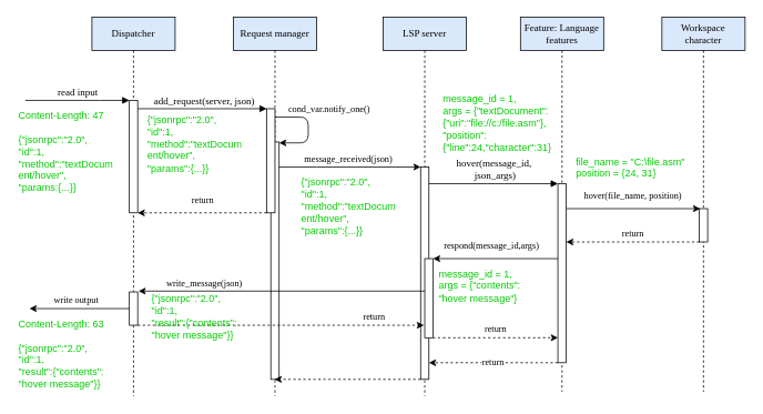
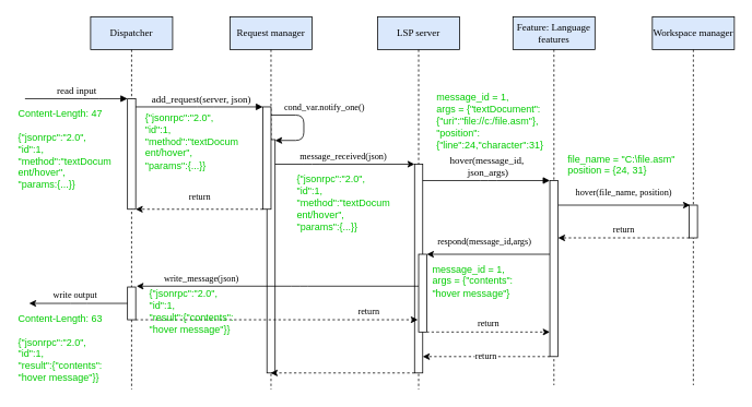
  <mxCell id="0" />
  <mxCell id="1" parent="0" />
  <mxCell id="2" value="Request manager" style="shape=umlLifeline;perimeter=lifelinePerimeter;whiteSpace=wrap;html=1;container=1;collapsible=0;recursiveResize=0;outlineConnect=0;rounded=0;shadow=0;comic=0;labelBackgroundColor=none;strokeWidth=1;fontFamily=Verdana;fontSize=12;align=center;fillColor=#dae8fc;strokeColor=#000000;" parent="1" vertex="1"><mxGeometry x="280" y="20" width="100" height="455" as="geometry" /></mxCell>
  <mxCell id="3" value="" style="html=1;points=[];perimeter=orthogonalPerimeter;rounded=0;shadow=0;comic=0;labelBackgroundColor=none;strokeWidth=1;fontFamily=Verdana;fontSize=12;align=center;" vertex="1" parent="2"><mxGeometry x="45" y="150" width="10" height="285" as="geometry" /></mxCell>
  <mxCell id="4" value="" style="html=1;points=[];perimeter=orthogonalPerimeter;rounded=0;shadow=0;comic=0;labelBackgroundColor=none;strokeWidth=1;fontFamily=Verdana;fontSize=12;align=center;" vertex="1" parent="2"><mxGeometry x="40" y="110" width="10" height="125" as="geometry" /></mxCell>
  <mxCell id="5" value="cond_var.notify_one()" style="edgeStyle=orthogonalEdgeStyle;rounded=1;orthogonalLoop=1;jettySize=auto;html=1;fontFamily=Verdana;" edge="1" parent="2" source="4"><mxGeometry x="-0.245" y="27" relative="1" as="geometry"><mxPoint x="55" y="151" as="targetPoint" /><Array as="points"><mxPoint x="90" y="120" /><mxPoint x="90" y="151" /></Array><mxPoint x="-2" y="-10" as="offset" /></mxGeometry></mxCell>
  <mxCell id="6" value="LSP server" style="shape=umlLifeline;perimeter=lifelinePerimeter;whiteSpace=wrap;html=1;container=1;collapsible=0;recursiveResize=0;outlineConnect=0;rounded=0;shadow=0;comic=0;labelBackgroundColor=none;strokeWidth=1;fontFamily=Verdana;fontSize=12;align=center;fillColor=#dae8fc;strokeColor=#000000;" parent="1" vertex="1"><mxGeometry x="460" y="20" width="100" height="455" as="geometry" /></mxCell>
  <mxCell id="7" value="" style="html=1;points=[];perimeter=orthogonalPerimeter;rounded=0;shadow=0;comic=0;labelBackgroundColor=none;strokeWidth=1;fontFamily=Verdana;fontSize=12;align=center;" parent="6" vertex="1"><mxGeometry x="45" y="180" width="10" height="255" as="geometry" /></mxCell>
  <mxCell id="8" value="Feature: Language features" style="shape=umlLifeline;perimeter=lifelinePerimeter;whiteSpace=wrap;html=1;container=1;collapsible=0;recursiveResize=0;outlineConnect=0;rounded=0;shadow=0;comic=0;labelBackgroundColor=none;strokeWidth=1;fontFamily=Verdana;fontSize=12;align=center;fillColor=#dae8fc;strokeColor=#000000;" parent="1" vertex="1"><mxGeometry x="625" y="20" width="100" height="450" as="geometry" /></mxCell>
- <mxCell id="9" value="Workspace character" style="shape=umlLifeline;perimeter=lifelinePerimeter;whiteSpace=wrap;html=1;container=1;collapsible=0;recursiveResize=0;outlineConnect=0;rounded=0;shadow=0;comic=0;labelBackgroundColor=none;strokeWidth=1;fontFamily=Verdana;fontSize=12;align=center;fillColor=#dae8fc;strokeColor=#000000;" parent="1" vertex="1"><mxGeometry x="795" y="20" width="100" height="450" as="geometry" /></mxCell>
+ <mxCell id="9" value="Workspace manager" style="shape=umlLifeline;perimeter=lifelinePerimeter;whiteSpace=wrap;html=1;container=1;collapsible=0;recursiveResize=0;outlineConnect=0;rounded=0;shadow=0;comic=0;labelBackgroundColor=none;strokeWidth=1;fontFamily=Verdana;fontSize=12;align=center;fillColor=#dae8fc;strokeColor=#000000;" parent="1" vertex="1"><mxGeometry x="795" y="20" width="100" height="450" as="geometry" /></mxCell>
  <mxCell id="10" value="" style="html=1;points=[];perimeter=orthogonalPerimeter;rounded=0;shadow=0;comic=0;labelBackgroundColor=none;strokeWidth=1;fontFamily=Verdana;fontSize=12;align=center;" parent="9" vertex="1"><mxGeometry x="45" y="230" width="10" height="40" as="geometry" /></mxCell>
  <mxCell id="11" value="Dispatcher" style="shape=umlLifeline;perimeter=lifelinePerimeter;whiteSpace=wrap;html=1;container=1;collapsible=0;recursiveResize=0;outlineConnect=0;rounded=0;shadow=0;comic=0;labelBackgroundColor=none;strokeWidth=1;fontFamily=Verdana;fontSize=12;align=center;fillColor=#dae8fc;strokeColor=#000000;" parent="1" vertex="1"><mxGeometry x="110" y="20" width="100" height="455" as="geometry" /></mxCell>
  <mxCell id="12" value="" style="html=1;points=[];perimeter=orthogonalPerimeter;rounded=0;shadow=0;comic=0;labelBackgroundColor=none;strokeWidth=1;fontFamily=Verdana;fontSize=12;align=center;" parent="11" vertex="1"><mxGeometry x="45" y="100" width="10" height="135" as="geometry" /></mxCell>
  <mxCell id="13" value="" style="html=1;points=[];perimeter=orthogonalPerimeter;rounded=0;shadow=0;comic=0;labelBackgroundColor=none;strokeWidth=1;fontFamily=Verdana;fontSize=12;align=center;" vertex="1" parent="11"><mxGeometry x="45" y="330" width="10" height="40" as="geometry" /></mxCell>
  <mxCell id="14" value="hover(file_name, position)" style="edgeStyle=orthogonalEdgeStyle;rounded=1;orthogonalLoop=1;jettySize=auto;html=1;fontFamily=Verdana;" edge="1" parent="1" source="17"><mxGeometry x="-0.006" y="15" relative="1" as="geometry"><mxPoint x="841" y="250" as="targetPoint" /><Array as="points"><mxPoint x="841" y="250" /></Array><mxPoint as="offset" /></mxGeometry></mxCell>
  <mxCell id="15" value="respond(message_id,args)" style="edgeStyle=orthogonalEdgeStyle;rounded=1;orthogonalLoop=1;jettySize=auto;html=1;fontFamily=Verdana;fontColor=#000000;" edge="1" parent="1" source="17"><mxGeometry x="0.067" y="-15" relative="1" as="geometry"><mxPoint x="520" y="310" as="targetPoint" /><Array as="points"><mxPoint x="520" y="310" /></Array><mxPoint as="offset" /></mxGeometry></mxCell>
  <mxCell id="16" value="return" style="edgeStyle=orthogonalEdgeStyle;rounded=1;orthogonalLoop=1;jettySize=auto;html=1;dashed=1;fontFamily=Verdana;fontColor=#000000;" edge="1" parent="1" source="17"><mxGeometry relative="1" as="geometry"><mxPoint x="515" y="435" as="targetPoint" /><Array as="points"><mxPoint x="515" y="435" /></Array></mxGeometry></mxCell>
  <mxCell id="17" value="" style="html=1;points=[];perimeter=orthogonalPerimeter;rounded=0;shadow=0;comic=0;labelBackgroundColor=none;strokeWidth=1;fontFamily=Verdana;fontSize=12;align=center;" parent="1" vertex="1"><mxGeometry x="670" y="220" width="10" height="215" as="geometry" /></mxCell>
  <mxCell id="18" value="hover(message_id,&lt;br&gt;&amp;nbsp;json_args)" style="html=1;verticalAlign=bottom;endArrow=block;labelBackgroundColor=none;fontFamily=Verdana;fontSize=12;edgeStyle=elbowEdgeStyle;elbow=vertical;" parent="1" source="7" target="17" edge="1"><mxGeometry relative="1" as="geometry"><mxPoint x="570" y="160" as="sourcePoint" /><Array as="points"><mxPoint x="595" y="220" /><mxPoint x="580" y="200" /><mxPoint x="520" y="160" /></Array></mxGeometry></mxCell>
  <mxCell id="19" value="add_request(server, json)" style="html=1;verticalAlign=bottom;endArrow=block;labelBackgroundColor=none;fontFamily=Verdana;fontSize=12;edgeStyle=elbowEdgeStyle;elbow=vertical;" parent="1" source="12" edge="1"><mxGeometry x="0.097" y="-5" relative="1" as="geometry"><mxPoint x="230" y="130" as="sourcePoint" /><mxPoint x="320" y="130" as="targetPoint" /><Array as="points"><mxPoint x="250" y="130" /></Array><mxPoint x="-5" y="-5" as="offset" /></mxGeometry></mxCell>
  <mxCell id="20" value="read input" style="html=1;verticalAlign=bottom;endArrow=block;labelBackgroundColor=none;fontFamily=Verdana;fontSize=12;edgeStyle=elbowEdgeStyle;elbow=vertical;" edge="1" parent="1"><mxGeometry relative="1" as="geometry"><mxPoint x="30" y="120" as="sourcePoint" /><mxPoint x="155" y="120" as="targetPoint" /><Array as="points"><mxPoint x="110" y="120" /><mxPoint x="100" y="140" /><mxPoint x="80" y="140" /></Array></mxGeometry></mxCell>
  <mxCell id="21" value="Content-Length: 47&lt;br&gt;&lt;br&gt;{&quot;jsonrpc&quot;:&quot;2.0&quot;,&lt;br&gt;&quot;id&quot;:1,&lt;br&gt;&quot;method&quot;:&quot;textDocum&lt;br&gt;ent/hover&quot;,&lt;br&gt;&quot;params:{...}}" style="text;html=1;strokeColor=none;fillColor=none;align=left;verticalAlign=top;whiteSpace=wrap;rounded=0;fontColor=#00CC00;" vertex="1" parent="1"><mxGeometry x="20" y="125" width="120" height="110" as="geometry" /></mxCell>
  <mxCell id="22" value="return" style="edgeStyle=orthogonalEdgeStyle;rounded=0;orthogonalLoop=1;jettySize=auto;html=1;dashed=1;fontFamily=Verdana;" edge="1" parent="1"><mxGeometry x="-0.005" y="-15" relative="1" as="geometry"><mxPoint x="320" y="255" as="sourcePoint" /><mxPoint x="165" y="255" as="targetPoint" /><Array as="points"><mxPoint x="165" y="255" /></Array><mxPoint as="offset" /></mxGeometry></mxCell>
  <mxCell id="23" value="message_received(json)" style="edgeStyle=orthogonalEdgeStyle;rounded=1;orthogonalLoop=1;jettySize=auto;html=1;fontFamily=Verdana;" edge="1" parent="1" source="3"><mxGeometry x="-0.026" y="10" relative="1" as="geometry"><mxPoint x="505" y="200" as="targetPoint" /><Array as="points"><mxPoint x="380" y="200" /><mxPoint x="380" y="200" /></Array><mxPoint as="offset" /></mxGeometry></mxCell>
  <mxCell id="24" value="return" style="edgeStyle=orthogonalEdgeStyle;rounded=1;orthogonalLoop=1;jettySize=auto;html=1;fontFamily=Verdana;dashed=1;" edge="1" parent="1" source="10"><mxGeometry x="0.438" y="-36" relative="1" as="geometry"><mxPoint x="680" y="290" as="targetPoint" /><Array as="points"><mxPoint x="725" y="290" /><mxPoint x="725" y="290" /></Array><mxPoint x="35" y="26" as="offset" /></mxGeometry></mxCell>
  <mxCell id="25" value="{&quot;jsonrpc&quot;:&quot;2.0&quot;,&lt;br&gt;&quot;id&quot;:1,&lt;br&gt;&quot;method&quot;:&quot;textDocum&lt;br&gt;ent/hover&quot;,&lt;br&gt;&quot;params&quot;:{...}}" style="text;html=1;strokeColor=none;fillColor=none;align=left;verticalAlign=top;whiteSpace=wrap;rounded=0;fontColor=#00CC00;" vertex="1" parent="1"><mxGeometry x="175" y="130" width="120" height="80" as="geometry" /></mxCell>
  <mxCell id="26" value="{&quot;jsonrpc&quot;:&quot;2.0&quot;,&lt;br&gt;&quot;id&quot;:1,&lt;br&gt;&quot;method&quot;:&quot;textDocum&lt;br&gt;ent/hover&quot;,&lt;br&gt;&quot;params&quot;:{...}}" style="text;html=1;strokeColor=none;fillColor=none;align=left;verticalAlign=top;whiteSpace=wrap;rounded=0;fontColor=#00CC00;" vertex="1" parent="1"><mxGeometry x="360" y="205" width="120" height="80" as="geometry" /></mxCell>
  <mxCell id="27" value="message_id = 1,&lt;br&gt;args = {&quot;textDocument&quot;:{&quot;uri&quot;:&quot;file://c:/file.asm&quot;},&lt;br&gt;&quot;position&quot;:{&quot;line&quot;:24,&quot;character&quot;:31}" style="text;html=1;strokeColor=none;fillColor=none;align=left;verticalAlign=top;whiteSpace=wrap;rounded=0;fontColor=#00CC00;" vertex="1" parent="1"><mxGeometry x="530" y="105" width="120" height="80" as="geometry" /></mxCell>
  <mxCell id="28" value="file_name = &quot;C:\file.asm&quot;&lt;br&gt;position = {24, 31}" style="text;html=1;strokeColor=none;fillColor=none;align=left;verticalAlign=top;whiteSpace=wrap;rounded=0;fontColor=#00CC00;" vertex="1" parent="1"><mxGeometry x="690" y="180" width="135" height="40" as="geometry" /></mxCell>
  <mxCell id="29" value="write_message(json)" style="edgeStyle=orthogonalEdgeStyle;rounded=1;orthogonalLoop=1;jettySize=auto;html=1;fontFamily=Verdana;fontColor=#000000;" edge="1" parent="1" source="30"><mxGeometry x="0.543" y="-9" relative="1" as="geometry"><mxPoint x="166" y="349" as="targetPoint" /><Array as="points"><mxPoint x="365" y="349" /><mxPoint x="365" y="349" /></Array><mxPoint as="offset" /></mxGeometry></mxCell>
  <mxCell id="30" value="" style="html=1;points=[];perimeter=orthogonalPerimeter;rounded=0;shadow=0;comic=0;labelBackgroundColor=none;strokeWidth=1;fontFamily=Verdana;fontSize=12;align=center;" vertex="1" parent="1"><mxGeometry x="510" y="310" width="10" height="95" as="geometry" /></mxCell>
  <mxCell id="31" value="message_id = 1,&lt;br&gt;args = {&quot;contents&quot;:&lt;br&gt;&quot;hover message&quot;}" style="text;html=1;strokeColor=none;fillColor=none;align=left;verticalAlign=top;whiteSpace=wrap;rounded=0;fontColor=#00CC00;" vertex="1" parent="1"><mxGeometry x="525" y="315" width="120" height="65" as="geometry" /></mxCell>
  <mxCell id="32" value="write output" style="edgeStyle=orthogonalEdgeStyle;rounded=1;orthogonalLoop=1;jettySize=auto;html=1;fontFamily=Verdana;fontColor=#000000;" edge="1" parent="1" source="13"><mxGeometry x="0.083" y="-10" relative="1" as="geometry"><mxPoint x="35" y="370" as="targetPoint" /><mxPoint as="offset" /></mxGeometry></mxCell>
  <mxCell id="33" value="return" style="edgeStyle=orthogonalEdgeStyle;rounded=1;orthogonalLoop=1;jettySize=auto;html=1;fontFamily=Verdana;fontColor=#000000;dashed=1;" edge="1" parent="1" source="13"><mxGeometry x="0.652" y="10" relative="1" as="geometry"><mxPoint x="509" y="390" as="targetPoint" /><Array as="points"><mxPoint x="200" y="390" /><mxPoint x="200" y="390" /></Array><mxPoint as="offset" /></mxGeometry></mxCell>
  <mxCell id="34" value="{&quot;jsonrpc&quot;:&quot;2.0&quot;,&lt;br&gt;&quot;id&quot;:1,&lt;br&gt;&quot;result&quot;:{&quot;contents&quot;:&lt;br&gt;&quot;hover message&quot;}}" style="text;html=1;strokeColor=none;fillColor=none;align=left;verticalAlign=top;whiteSpace=wrap;rounded=0;fontColor=#00CC00;" vertex="1" parent="1"><mxGeometry x="180" y="345" width="120" height="80" as="geometry" /></mxCell>
  <mxCell id="35" value="Content-Length: 63&lt;br&gt;&lt;br&gt;{&quot;jsonrpc&quot;:&quot;2.0&quot;,&lt;br&gt;&quot;id&quot;:1,&lt;br&gt;&quot;result&quot;:{&quot;contents&quot;:&lt;br&gt;&quot;hover message&quot;}}" style="text;html=1;strokeColor=none;fillColor=none;align=left;verticalAlign=top;whiteSpace=wrap;rounded=0;fontColor=#00CC00;" vertex="1" parent="1"><mxGeometry x="20" y="375" width="120" height="80" as="geometry" /></mxCell>
  <mxCell id="36" value="return" style="edgeStyle=orthogonalEdgeStyle;rounded=1;orthogonalLoop=1;jettySize=auto;html=1;dashed=1;fontFamily=Verdana;fontColor=#000000;" edge="1" parent="1" source="30"><mxGeometry x="-0.003" y="10" relative="1" as="geometry"><mxPoint x="670" y="405" as="targetPoint" /><Array as="points"><mxPoint x="525" y="405" /><mxPoint x="525" y="405" /></Array><mxPoint as="offset" /></mxGeometry></mxCell>
  <mxCell id="37" style="edgeStyle=orthogonalEdgeStyle;rounded=1;orthogonalLoop=1;jettySize=auto;html=1;dashed=1;fontFamily=Verdana;fontColor=#000000;" edge="1" parent="1" source="7" target="2"><mxGeometry relative="1" as="geometry"><mxPoint x="334" y="453" as="targetPoint" /><Array as="points"><mxPoint x="385" y="455" /><mxPoint x="385" y="455" /></Array></mxGeometry></mxCell>
